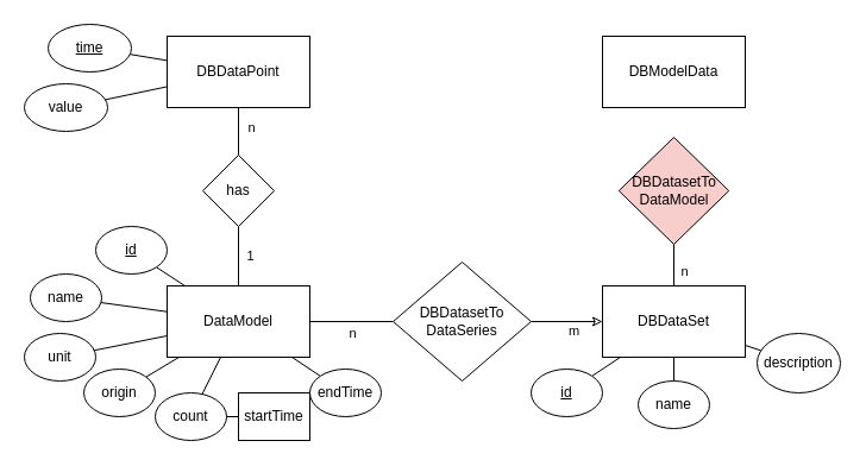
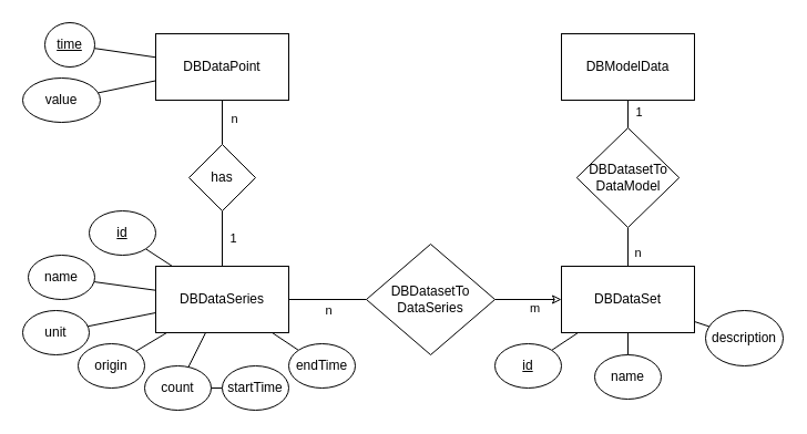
  <mxCell id="0" />
  <mxCell id="1" parent="0" />
  <mxCell id="2" value="1" style="edgeStyle=none;rounded=0;orthogonalLoop=1;jettySize=auto;html=1;endArrow=none;endFill=0;entryX=0.5;entryY=1;entryDx=0;entryDy=0;" edge="1" parent="1" target="30"><mxGeometry y="-10" relative="1" as="geometry"><mxPoint x="200" y="240" as="sourcePoint" /><mxPoint x="200" y="195" as="targetPoint" /><mxPoint as="offset" /></mxGeometry></mxCell>
  <mxCell id="3" value="DBDataPoint" style="rounded=0;whiteSpace=wrap;html=1;" vertex="1" parent="1"><mxGeometry x="140" y="30" width="120" height="60" as="geometry" /></mxCell>
  <mxCell id="4" style="edgeStyle=none;rounded=0;orthogonalLoop=1;jettySize=auto;html=1;endArrow=none;endFill=0;" edge="1" parent="1" source="7" target="31"><mxGeometry relative="1" as="geometry" /></mxCell>
  <mxCell id="5" style="edgeStyle=none;rounded=0;orthogonalLoop=1;jettySize=auto;html=1;endArrow=none;endFill=0;" edge="1" parent="1" source="7" target="32"><mxGeometry relative="1" as="geometry" /></mxCell>
  <mxCell id="6" style="edgeStyle=none;rounded=0;orthogonalLoop=1;jettySize=auto;html=1;endArrow=none;endFill=0;" edge="1" parent="1" source="7" target="33"><mxGeometry relative="1" as="geometry" /></mxCell>
- <mxCell id="7" value="DataModel" style="rounded=0;whiteSpace=wrap;html=1;" vertex="1" parent="1"><mxGeometry x="140" y="240" width="120" height="60" as="geometry" /></mxCell>
+ <mxCell id="7" value="DBDataSeries" style="rounded=0;whiteSpace=wrap;html=1;" vertex="1" parent="1"><mxGeometry x="140" y="240" width="120" height="60" as="geometry" /></mxCell>
  <mxCell id="8" style="edgeStyle=none;rounded=0;orthogonalLoop=1;jettySize=auto;html=1;endArrow=none;endFill=0;" edge="1" parent="1" source="13" target="40"><mxGeometry relative="1" as="geometry" /></mxCell>
  <mxCell id="9" style="edgeStyle=none;rounded=0;orthogonalLoop=1;jettySize=auto;html=1;endArrow=none;endFill=0;" edge="1" parent="1" source="13" target="41"><mxGeometry relative="1" as="geometry" /></mxCell>
  <mxCell id="10" style="edgeStyle=none;rounded=0;orthogonalLoop=1;jettySize=auto;html=1;endArrow=none;endFill=0;" edge="1" parent="1" source="13" target="42"><mxGeometry relative="1" as="geometry" /></mxCell>
  <mxCell id="11" style="edgeStyle=none;rounded=0;orthogonalLoop=1;jettySize=auto;html=1;endArrow=none;endFill=0;" edge="1" parent="1" source="13" target="21"><mxGeometry relative="1" as="geometry" /></mxCell>
  <mxCell id="12" value="n" style="edgeLabel;html=1;align=center;verticalAlign=middle;resizable=0;points=[];" vertex="1" connectable="0" parent="11"><mxGeometry x="-0.259" y="3" relative="1" as="geometry"><mxPoint x="11" as="offset" /></mxGeometry></mxCell>
  <mxCell id="13" value="DBDataSet" style="rounded=0;whiteSpace=wrap;html=1;" vertex="1" parent="1"><mxGeometry x="506" y="240" width="120" height="60" as="geometry" /></mxCell>
  <mxCell id="14" style="edgeStyle=none;rounded=0;orthogonalLoop=1;jettySize=auto;html=1;exitX=1;exitY=0.5;exitDx=0;exitDy=0;endArrow=classic;endFill=0;" edge="1" parent="1" source="18" target="13"><mxGeometry relative="1" as="geometry" /></mxCell>
  <mxCell id="15" value="m" style="edgeLabel;html=1;align=center;verticalAlign=middle;resizable=0;points=[];" vertex="1" connectable="0" parent="14"><mxGeometry x="0.015" y="-2" relative="1" as="geometry"><mxPoint x="5" y="5" as="offset" /></mxGeometry></mxCell>
  <mxCell id="16" style="edgeStyle=none;rounded=0;orthogonalLoop=1;jettySize=auto;html=1;exitX=0;exitY=0.5;exitDx=0;exitDy=0;endArrow=none;endFill=0;" edge="1" parent="1" source="18" target="7"><mxGeometry relative="1" as="geometry" /></mxCell>
  <mxCell id="17" value="n" style="edgeLabel;html=1;align=center;verticalAlign=middle;resizable=0;points=[];" vertex="1" connectable="0" parent="16"><mxGeometry x="0.006" y="2" relative="1" as="geometry"><mxPoint y="7" as="offset" /></mxGeometry></mxCell>
  <mxCell id="18" value="&lt;div&gt;DBDatasetTo&lt;/div&gt;&lt;div&gt;DataSeries&lt;/div&gt;" style="rhombus;whiteSpace=wrap;html=1;" vertex="1" parent="1"><mxGeometry x="330" y="220" width="116" height="100" as="geometry" /></mxCell>
- <mxCell id="21" value="&lt;div&gt;DBDatasetTo&lt;/div&gt;&lt;div&gt;DataModel&lt;/div&gt;" style="rhombus;whiteSpace=wrap;html=1;fillColor=#f8cecc;" vertex="1" parent="1"><mxGeometry x="519.75" y="115" width="92.5" height="90" as="geometry" /></mxCell>
+ <mxCell id="19" style="edgeStyle=none;rounded=0;orthogonalLoop=1;jettySize=auto;html=1;endArrow=none;endFill=0;" edge="1" parent="1" source="21" target="43"><mxGeometry relative="1" as="geometry" /></mxCell>
+ <mxCell id="20" value="1" style="edgeLabel;html=1;align=center;verticalAlign=middle;resizable=0;points=[];" vertex="1" connectable="0" parent="19"><mxGeometry x="0.196" y="-1" relative="1" as="geometry"><mxPoint x="8" as="offset" /></mxGeometry></mxCell>
+ <mxCell id="21" value="&lt;div&gt;DBDatasetTo&lt;/div&gt;&lt;div&gt;DataModel&lt;/div&gt;" style="rhombus;whiteSpace=wrap;html=1;" vertex="1" parent="1"><mxGeometry x="519.75" y="115" width="92.5" height="90" as="geometry" /></mxCell>
  <mxCell id="22" style="edgeStyle=none;rounded=0;orthogonalLoop=1;jettySize=auto;html=1;endArrow=none;endFill=0;" edge="1" parent="1" source="23" target="3"><mxGeometry relative="1" as="geometry" /></mxCell>
- <mxCell id="23" value="&lt;u&gt;time&lt;/u&gt;" style="ellipse;whiteSpace=wrap;html=1;" vertex="1" parent="1"><mxGeometry x="40" y="20" width="70" height="40" as="geometry" /></mxCell>
+ <mxCell id="23" value="&lt;u&gt;time&lt;/u&gt;" style="ellipse;whiteSpace=wrap;html=1;" vertex="1" parent="1"><mxGeometry x="40" y="20" width="45" height="40" as="geometry" /></mxCell>
  <mxCell id="24" style="edgeStyle=none;rounded=0;orthogonalLoop=1;jettySize=auto;html=1;endArrow=none;endFill=0;" edge="1" parent="1" source="25" target="3"><mxGeometry relative="1" as="geometry" /></mxCell>
  <mxCell id="25" value="value" style="ellipse;whiteSpace=wrap;html=1;" vertex="1" parent="1"><mxGeometry x="20" y="70" width="70" height="40" as="geometry" /></mxCell>
  <mxCell id="26" style="edgeStyle=none;rounded=0;orthogonalLoop=1;jettySize=auto;html=1;endArrow=none;endFill=0;" edge="1" parent="1" source="27" target="7"><mxGeometry relative="1" as="geometry" /></mxCell>
  <mxCell id="27" value="&lt;u&gt;id&lt;/u&gt;" style="ellipse;whiteSpace=wrap;html=1;" vertex="1" parent="1"><mxGeometry x="80" y="190" width="60" height="40" as="geometry" /></mxCell>
  <mxCell id="28" style="edgeStyle=none;rounded=0;orthogonalLoop=1;jettySize=auto;html=1;endArrow=none;endFill=0;exitX=0.5;exitY=0;exitDx=0;exitDy=0;" edge="1" parent="1" source="30" target="3"><mxGeometry relative="1" as="geometry"><mxPoint x="200" y="125" as="sourcePoint" /></mxGeometry></mxCell>
  <mxCell id="29" value="n" style="edgeLabel;html=1;align=center;verticalAlign=middle;resizable=0;points=[];" vertex="1" connectable="0" parent="28"><mxGeometry x="0.202" y="-2" relative="1" as="geometry"><mxPoint x="8" as="offset" /></mxGeometry></mxCell>
  <mxCell id="30" value="has" style="rhombus;whiteSpace=wrap;html=1;strokeColor=default;" vertex="1" parent="1"><mxGeometry x="170" y="130" width="60" height="60" as="geometry" /></mxCell>
  <mxCell id="31" value="name" style="ellipse;whiteSpace=wrap;html=1;" vertex="1" parent="1"><mxGeometry x="25" y="230" width="60" height="40" as="geometry" /></mxCell>
  <mxCell id="32" value="unit" style="ellipse;whiteSpace=wrap;html=1;" vertex="1" parent="1"><mxGeometry x="20" y="280" width="60" height="40" as="geometry" /></mxCell>
  <mxCell id="33" value="origin" style="ellipse;whiteSpace=wrap;html=1;" vertex="1" parent="1"><mxGeometry x="70" y="310" width="60" height="40" as="geometry" /></mxCell>
  <mxCell id="34" style="edgeStyle=none;rounded=0;orthogonalLoop=1;jettySize=auto;html=1;endArrow=none;endFill=0;" edge="1" parent="1" source="35" target="7"><mxGeometry relative="1" as="geometry" /></mxCell>
  <mxCell id="35" value="count" style="ellipse;whiteSpace=wrap;html=1;" vertex="1" parent="1"><mxGeometry x="130" y="330" width="60" height="40" as="geometry" /></mxCell>
  <mxCell id="36" style="edgeStyle=none;rounded=0;orthogonalLoop=1;jettySize=auto;html=1;endArrow=none;endFill=0;" edge="1" parent="1" source="37" target="35"><mxGeometry relative="1" as="geometry" /></mxCell>
- <mxCell id="37" value="startTime" style="whiteSpace=wrap;html=1;rounded=0;" vertex="1" parent="1"><mxGeometry x="200" y="330" width="60" height="40" as="geometry" /></mxCell>
+ <mxCell id="37" value="startTime" style="ellipse;whiteSpace=wrap;html=1;" vertex="1" parent="1"><mxGeometry x="200" y="330" width="60" height="40" as="geometry" /></mxCell>
  <mxCell id="38" style="edgeStyle=none;rounded=0;orthogonalLoop=1;jettySize=auto;html=1;endArrow=none;endFill=0;" edge="1" parent="1" source="39" target="7"><mxGeometry relative="1" as="geometry" /></mxCell>
  <mxCell id="39" value="endTime" style="ellipse;whiteSpace=wrap;html=1;" vertex="1" parent="1"><mxGeometry x="260" y="310" width="60" height="40" as="geometry" /></mxCell>
  <mxCell id="40" value="&lt;u&gt;id&lt;/u&gt;" style="ellipse;whiteSpace=wrap;html=1;" vertex="1" parent="1"><mxGeometry x="446" y="310" width="60" height="40" as="geometry" /></mxCell>
  <mxCell id="41" value="name" style="ellipse;whiteSpace=wrap;html=1;" vertex="1" parent="1"><mxGeometry x="536" y="320" width="60" height="40" as="geometry" /></mxCell>
  <mxCell id="42" value="description" style="ellipse;whiteSpace=wrap;html=1;" vertex="1" parent="1"><mxGeometry x="636" y="280" width="70" height="50" as="geometry" /></mxCell>
  <mxCell id="43" value="DBModelData" style="rounded=0;whiteSpace=wrap;html=1;" vertex="1" parent="1"><mxGeometry x="506" y="30" width="120" height="60" as="geometry" /></mxCell>
